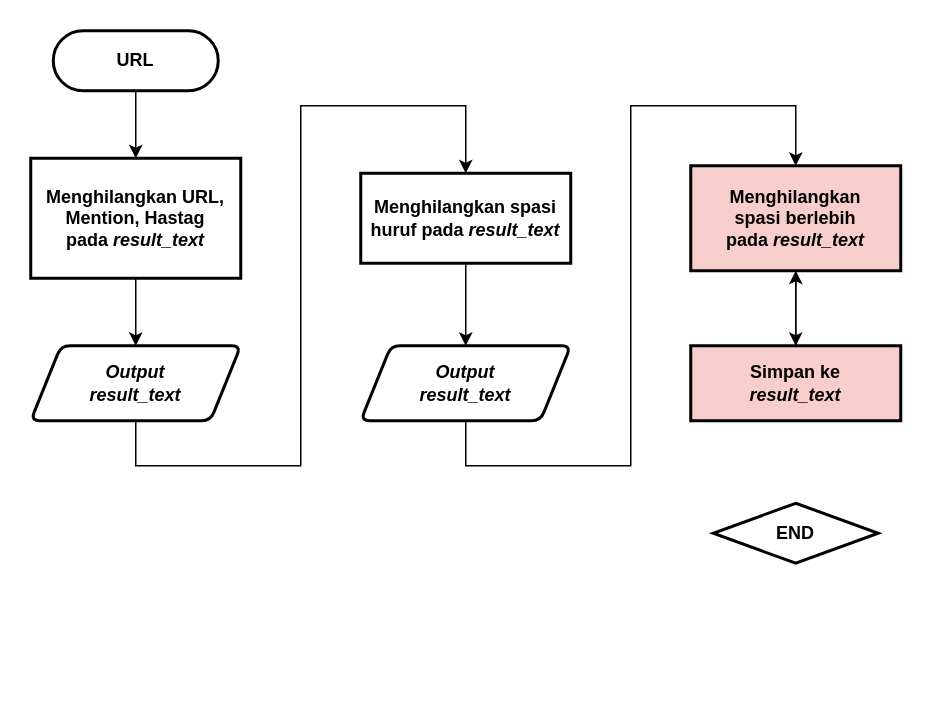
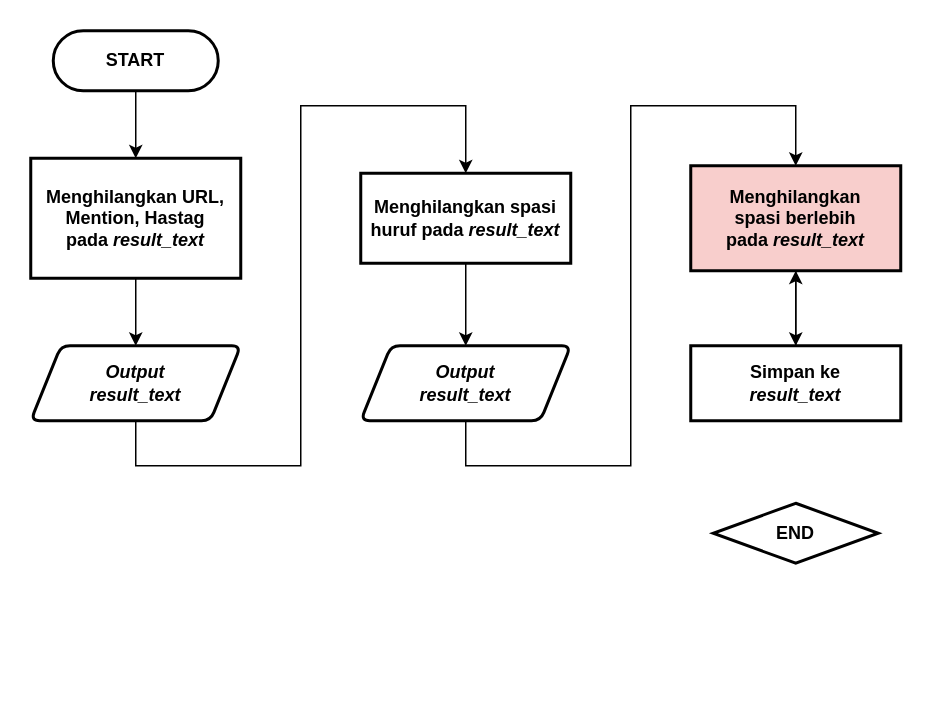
  <mxCell id="0" />
  <mxCell id="1" parent="0" />
  <mxCell id="2" style="edgeStyle=orthogonalEdgeStyle;rounded=0;orthogonalLoop=1;jettySize=auto;html=1;entryX=0.5;entryY=0;entryDx=0;entryDy=0;entryPerimeter=0;fontSize=12;" parent="1" edge="1"><mxGeometry relative="1" as="geometry"><mxPoint x="100" y="410" as="sourcePoint" /><Array as="points"><mxPoint x="100" y="450" /><mxPoint x="200" y="450" /><mxPoint x="200" y="110" /><mxPoint x="300" y="110" /></Array></mxGeometry></mxCell>
  <mxCell id="3" style="edgeStyle=orthogonalEdgeStyle;rounded=0;orthogonalLoop=1;jettySize=auto;html=1;entryX=0.5;entryY=0;entryDx=0;entryDy=0;entryPerimeter=0;fontSize=12;" edge="1" parent="1"><mxGeometry relative="1" as="geometry"><mxPoint x="80" y="380" as="sourcePoint" /><Array as="points"><mxPoint x="80" y="420" /><mxPoint x="180" y="420" /><mxPoint x="180" y="80" /><mxPoint x="280" y="80" /></Array></mxGeometry></mxCell>
  <mxCell id="4" style="edgeStyle=orthogonalEdgeStyle;rounded=0;orthogonalLoop=1;jettySize=auto;html=1;entryX=0.5;entryY=0;entryDx=0;entryDy=0;" edge="1" parent="1" source="5" target="7"><mxGeometry relative="1" as="geometry" /></mxCell>
- <mxCell id="5" value="&lt;b style=&quot;font-size: 12px;&quot;&gt;URL&lt;/b&gt;" style="rounded=1;whiteSpace=wrap;html=1;absoluteArcSize=1;arcSize=140;strokeWidth=2;fontSize=12;" vertex="1" parent="1"><mxGeometry x="35" y="20" width="110" height="40" as="geometry" /></mxCell>
+ <mxCell id="5" value="&lt;b style=&quot;font-size: 12px;&quot;&gt;START&lt;/b&gt;" style="rounded=1;whiteSpace=wrap;html=1;absoluteArcSize=1;arcSize=140;strokeWidth=2;fontSize=12;" vertex="1" parent="1"><mxGeometry x="35" y="20" width="110" height="40" as="geometry" /></mxCell>
  <mxCell id="6" style="edgeStyle=orthogonalEdgeStyle;rounded=0;orthogonalLoop=1;jettySize=auto;html=1;entryX=0.5;entryY=0;entryDx=0;entryDy=0;" edge="1" parent="1" source="7" target="14"><mxGeometry relative="1" as="geometry" /></mxCell>
  <mxCell id="7" value="&lt;b style=&quot;font-family: &amp;#34;helvetica&amp;#34;&quot;&gt;Menghilangkan URL, Mention, Hastag pada&amp;nbsp;&lt;i&gt;result_text&lt;/i&gt;&lt;/b&gt;" style="rounded=1;whiteSpace=wrap;html=1;absoluteArcSize=1;arcSize=0;strokeWidth=2;fontSize=12;" vertex="1" parent="1"><mxGeometry x="20" y="105" width="140" height="80" as="geometry" /></mxCell>
  <mxCell id="8" style="edgeStyle=orthogonalEdgeStyle;rounded=0;orthogonalLoop=1;jettySize=auto;html=1;" edge="1" parent="1" source="9" target="18"><mxGeometry relative="1" as="geometry" /></mxCell>
- <mxCell id="9" value="&lt;span style=&quot;font-family: &amp;#34;helvetica&amp;#34;&quot;&gt;&lt;b&gt;Simpan ke&lt;br&gt;&lt;i&gt;result_text&lt;/i&gt;&lt;/b&gt;&lt;/span&gt;" style="rounded=1;whiteSpace=wrap;html=1;absoluteArcSize=1;arcSize=0;strokeWidth=2;fontSize=12;fillColor=#f8cecc;" vertex="1" parent="1"><mxGeometry x="460" y="230" width="140" height="50" as="geometry" /></mxCell>
+ <mxCell id="9" value="&lt;span style=&quot;font-family: &amp;#34;helvetica&amp;#34;&quot;&gt;&lt;b&gt;Simpan ke&lt;br&gt;&lt;i&gt;result_text&lt;/i&gt;&lt;/b&gt;&lt;/span&gt;" style="rounded=1;whiteSpace=wrap;html=1;absoluteArcSize=1;arcSize=0;strokeWidth=2;fontSize=12;" vertex="1" parent="1"><mxGeometry x="460" y="230" width="140" height="50" as="geometry" /></mxCell>
  <mxCell id="10" value="&lt;b&gt;END&lt;/b&gt;" style="rhombus;whiteSpace=wrap;html=1;absoluteArcSize=1;arcSize=140;strokeWidth=2;fontSize=12;" vertex="1" parent="1"><mxGeometry x="475" y="335" width="110" height="40" as="geometry" /></mxCell>
  <mxCell id="11" style="edgeStyle=orthogonalEdgeStyle;rounded=0;orthogonalLoop=1;jettySize=auto;html=1;entryX=0.5;entryY=0;entryDx=0;entryDy=0;" edge="1" parent="1" source="12" target="16"><mxGeometry relative="1" as="geometry" /></mxCell>
  <mxCell id="12" value="&lt;b style=&quot;font-family: &amp;#34;helvetica&amp;#34;&quot;&gt;Menghilangkan spasi huruf pada&amp;nbsp;&lt;i&gt;result_text&lt;/i&gt;&lt;/b&gt;" style="rounded=1;whiteSpace=wrap;html=1;absoluteArcSize=1;arcSize=0;strokeWidth=2;fontSize=12;" vertex="1" parent="1"><mxGeometry x="240" y="115" width="140" height="60" as="geometry" /></mxCell>
  <mxCell id="13" style="edgeStyle=orthogonalEdgeStyle;rounded=0;orthogonalLoop=1;jettySize=auto;html=1;entryX=0.5;entryY=0;entryDx=0;entryDy=0;" edge="1" parent="1" source="14" target="12"><mxGeometry relative="1" as="geometry"><Array as="points"><mxPoint x="90" y="310" /><mxPoint x="200" y="310" /><mxPoint x="200" y="70" /><mxPoint x="310" y="70" /></Array></mxGeometry></mxCell>
  <mxCell id="14" value="&lt;i&gt;Output &lt;br&gt;result_text&lt;br&gt;&lt;/i&gt;" style="shape=parallelogram;html=1;strokeWidth=2;perimeter=parallelogramPerimeter;whiteSpace=wrap;rounded=1;arcSize=12;size=0.144;fontSize=12;fontStyle=1" vertex="1" parent="1"><mxGeometry x="20" y="230" width="140" height="50" as="geometry" /></mxCell>
  <mxCell id="15" style="edgeStyle=orthogonalEdgeStyle;rounded=0;orthogonalLoop=1;jettySize=auto;html=1;entryX=0.5;entryY=0;entryDx=0;entryDy=0;" edge="1" parent="1" source="16" target="18"><mxGeometry relative="1" as="geometry"><Array as="points"><mxPoint x="310" y="310" /><mxPoint x="420" y="310" /><mxPoint x="420" y="70" /><mxPoint x="530" y="70" /></Array></mxGeometry></mxCell>
  <mxCell id="16" value="&lt;i&gt;Output &lt;br&gt;result_text&lt;br&gt;&lt;/i&gt;" style="shape=parallelogram;html=1;strokeWidth=2;perimeter=parallelogramPerimeter;whiteSpace=wrap;rounded=1;arcSize=12;size=0.144;fontSize=12;fontStyle=1" vertex="1" parent="1"><mxGeometry x="240" y="230" width="140" height="50" as="geometry" /></mxCell>
  <mxCell id="17" style="edgeStyle=orthogonalEdgeStyle;rounded=0;orthogonalLoop=1;jettySize=auto;html=1;entryX=0.5;entryY=0;entryDx=0;entryDy=0;" edge="1" parent="1" source="18"><mxGeometry relative="1" as="geometry"><mxPoint x="530" y="230" as="targetPoint" /></mxGeometry></mxCell>
  <mxCell id="18" value="&lt;b style=&quot;font-family: &amp;#34;helvetica&amp;#34;&quot;&gt;Menghilangkan&lt;br&gt;spasi berlebih pada&amp;nbsp;&lt;i&gt;result_text&lt;/i&gt;&lt;/b&gt;" style="rounded=1;whiteSpace=wrap;html=1;absoluteArcSize=1;arcSize=0;strokeWidth=2;fontSize=12;fillColor=#f8cecc;" vertex="1" parent="1"><mxGeometry x="460" y="110" width="140" height="70" as="geometry" /></mxCell>
